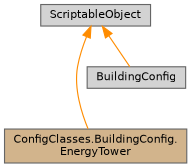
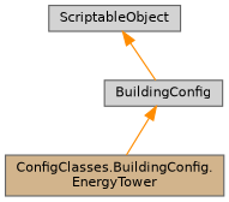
  digraph {
    node [color=gray40 fillcolor=lightgrey fontname=Helvetica fontsize=10 shape=box style=filled]
    edge [color=darkorange dir=back fontname=Helvetica fontsize=10 labelfontname=Helvetica labelfontsize=10 style=solid]
    n1 [fillcolor=tan fontcolor=black height=0.2 label="ConfigClasses.BuildingConfig.\lEnergyTower" width=0.4]
    n2 [height=0.2 label=BuildingConfig width=0.4]
    n3 [height=0.2 label=ScriptableObject width=0.4]
-   n3 -> n1
+   n2 -> n1
    n3 -> n2
  }
